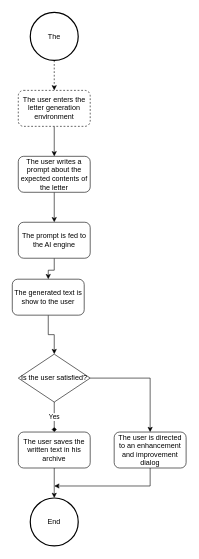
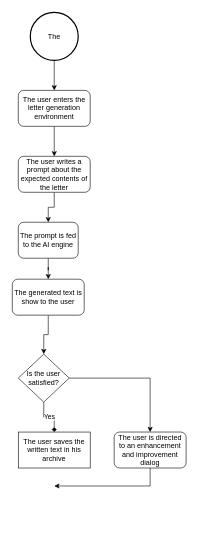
  <mxCell id="0" />
  <mxCell id="1" parent="0" />
- <mxCell id="2" value="&lt;div&gt;End&lt;/div&gt;" style="ellipse;whiteSpace=wrap;html=1;aspect=fixed;strokeWidth=2;" vertex="1" parent="1"><mxGeometry x="50" y="830" width="80" height="80" as="geometry" /></mxCell>
- <mxCell id="3" style="edgeStyle=orthogonalEdgeStyle;rounded=0;orthogonalLoop=1;jettySize=auto;html=1;dashed=1;" edge="1" parent="1" source="4" target="6"><mxGeometry relative="1" as="geometry" /></mxCell>
+ <mxCell id="3" style="edgeStyle=orthogonalEdgeStyle;rounded=0;orthogonalLoop=1;jettySize=auto;html=1;" edge="1" parent="1" source="4" target="6"><mxGeometry relative="1" as="geometry" /></mxCell>
  <mxCell id="4" value="The" style="ellipse;whiteSpace=wrap;html=1;aspect=fixed;strokeWidth=2;" vertex="1" parent="1"><mxGeometry x="50" y="20" width="80" height="80" as="geometry" /></mxCell>
  <mxCell id="5" style="edgeStyle=orthogonalEdgeStyle;rounded=0;orthogonalLoop=1;jettySize=auto;html=1;" edge="1" parent="1" source="6" target="8"><mxGeometry relative="1" as="geometry" /></mxCell>
- <mxCell id="6" value="The user enters the letter generation environment" style="rounded=1;whiteSpace=wrap;html=1;dashed=1;" vertex="1" parent="1"><mxGeometry x="30" y="150" width="120" height="60" as="geometry" /></mxCell>
+ <mxCell id="6" value="The user enters the letter generation environment" style="rounded=1;whiteSpace=wrap;html=1;" vertex="1" parent="1"><mxGeometry x="30" y="150" width="120" height="60" as="geometry" /></mxCell>
  <mxCell id="7" style="edgeStyle=orthogonalEdgeStyle;rounded=0;orthogonalLoop=1;jettySize=auto;html=1;" edge="1" parent="1" source="8" target="10"><mxGeometry relative="1" as="geometry" /></mxCell>
  <mxCell id="8" value="The user writes a prompt about the expected contents of the letter" style="rounded=1;whiteSpace=wrap;html=1;" vertex="1" parent="1"><mxGeometry x="30" y="260" width="120" height="60" as="geometry" /></mxCell>
  <mxCell id="9" style="edgeStyle=orthogonalEdgeStyle;rounded=0;orthogonalLoop=1;jettySize=auto;html=1;" edge="1" parent="1" source="10" target="12"><mxGeometry relative="1" as="geometry"><mxPoint x="90" y="480" as="targetPoint" /></mxGeometry></mxCell>
- <mxCell id="10" value="The prompt is fed to the AI engine" style="rounded=1;whiteSpace=wrap;html=1;" vertex="1" parent="1"><mxGeometry x="30" y="370" width="120" height="60" as="geometry" /></mxCell>
+ <mxCell id="10" value="The prompt is fed to the AI engine" style="rounded=1;whiteSpace=wrap;html=1;" vertex="1" parent="1"><mxGeometry x="30" y="370" width="100" height="60" as="geometry" /></mxCell>
  <mxCell id="11" style="edgeStyle=orthogonalEdgeStyle;rounded=0;orthogonalLoop=1;jettySize=auto;html=1;" edge="1" parent="1" source="12" target="15"><mxGeometry relative="1" as="geometry" /></mxCell>
  <mxCell id="12" value="The generated text is show to the user" style="rounded=1;whiteSpace=wrap;html=1;" vertex="1" parent="1"><mxGeometry x="20" y="465" width="120" height="60" as="geometry" /></mxCell>
  <mxCell id="13" value="Yes" style="edgeStyle=orthogonalEdgeStyle;rounded=0;orthogonalLoop=1;jettySize=auto;html=1;endArrow=diamond;" edge="1" parent="1" source="15" target="17"><mxGeometry relative="1" as="geometry" /></mxCell>
  <mxCell id="14" style="edgeStyle=orthogonalEdgeStyle;rounded=0;orthogonalLoop=1;jettySize=auto;html=1;" edge="1" parent="1" source="15" target="19"><mxGeometry relative="1" as="geometry" /></mxCell>
- <mxCell id="15" value="Is the user satisfied?" style="rhombus;whiteSpace=wrap;html=1;" vertex="1" parent="1"><mxGeometry x="30" y="590" width="120" height="80" as="geometry" /></mxCell>
- <mxCell id="16" style="edgeStyle=orthogonalEdgeStyle;rounded=0;orthogonalLoop=1;jettySize=auto;html=1;" edge="1" parent="1" source="17" target="2"><mxGeometry relative="1" as="geometry" /></mxCell>
- <mxCell id="17" value="The user saves the written text in his archive" style="rounded=1;whiteSpace=wrap;html=1;" vertex="1" parent="1"><mxGeometry x="30" y="720" width="120" height="60" as="geometry" /></mxCell>
+ <mxCell id="15" value="Is the user satisfied?" style="rhombus;whiteSpace=wrap;html=1;" vertex="1" parent="1"><mxGeometry x="30" y="590" width="85" height="80" as="geometry" /></mxCell>
+ <mxCell id="17" value="The user saves the written text in his archive" style="whiteSpace=wrap;html=1;rounded=0;" vertex="1" parent="1"><mxGeometry x="30" y="720" width="120" height="60" as="geometry" /></mxCell>
  <mxCell id="18" style="edgeStyle=orthogonalEdgeStyle;rounded=0;orthogonalLoop=1;jettySize=auto;html=1;" edge="1" parent="1" source="19"><mxGeometry relative="1" as="geometry"><mxPoint x="90" y="810" as="targetPoint" /><Array as="points"><mxPoint x="250" y="810" /></Array></mxGeometry></mxCell>
  <mxCell id="19" value="The user is directed to an enhancement and improvement dialog" style="rounded=1;whiteSpace=wrap;html=1;" vertex="1" parent="1"><mxGeometry x="190" y="720" width="120" height="60" as="geometry" /></mxCell>
